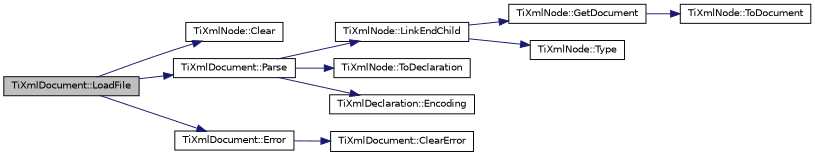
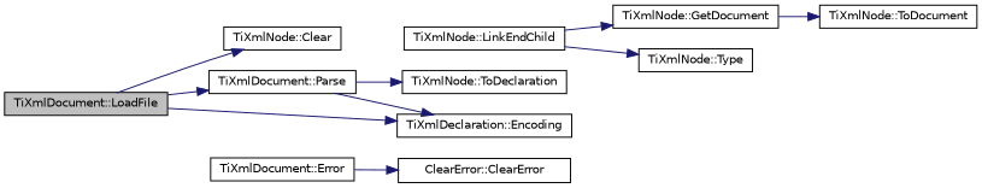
  digraph {
    rankdir=LR
    node [color=black fillcolor=white fontname=Helvetica fontsize=10 shape=record style=filled]
    edge [color=midnightblue fontname=Helvetica fontsize=10 labelfontname=Helvetica labelfontsize=10 style=solid]
    n1 [fillcolor=grey75 fontcolor=black height=0.2 label="TiXmlDocument::LoadFile" width=0.4]
    n2 [height=0.2 label="TiXmlNode::Clear" width=0.4]
    n3 [height=0.2 label="TiXmlDocument::Parse" width=0.4]
    n4 [height=0.2 label="TiXmlDocument::Error" width=0.4]
    n5 [height=0.2 label="TiXmlNode::LinkEndChild" width=0.4]
    n6 [height=0.2 label="TiXmlNode::ToDeclaration" width=0.4]
    n7 [height=0.2 label="TiXmlDeclaration::Encoding" width=0.4]
-   n8 [height=0.2 label="TiXmlDocument::ClearError" width=0.4]
+   n8 [height=0.2 label="ClearError::ClearError" width=0.4]
    n9 [height=0.2 label="TiXmlNode::GetDocument" width=0.4]
    n10 [height=0.2 label="TiXmlNode::Type" width=0.4]
    n11 [height=0.2 label="TiXmlNode::ToDocument" width=0.4]
    n1 -> n2
    n1 -> n3
-   n1 -> n4
-   n3 -> n5
+   n1 -> n7
    n3 -> n6
    n3 -> n7
    n4 -> n8
    n5 -> n9
    n5 -> n10
    n9 -> n11
  }
